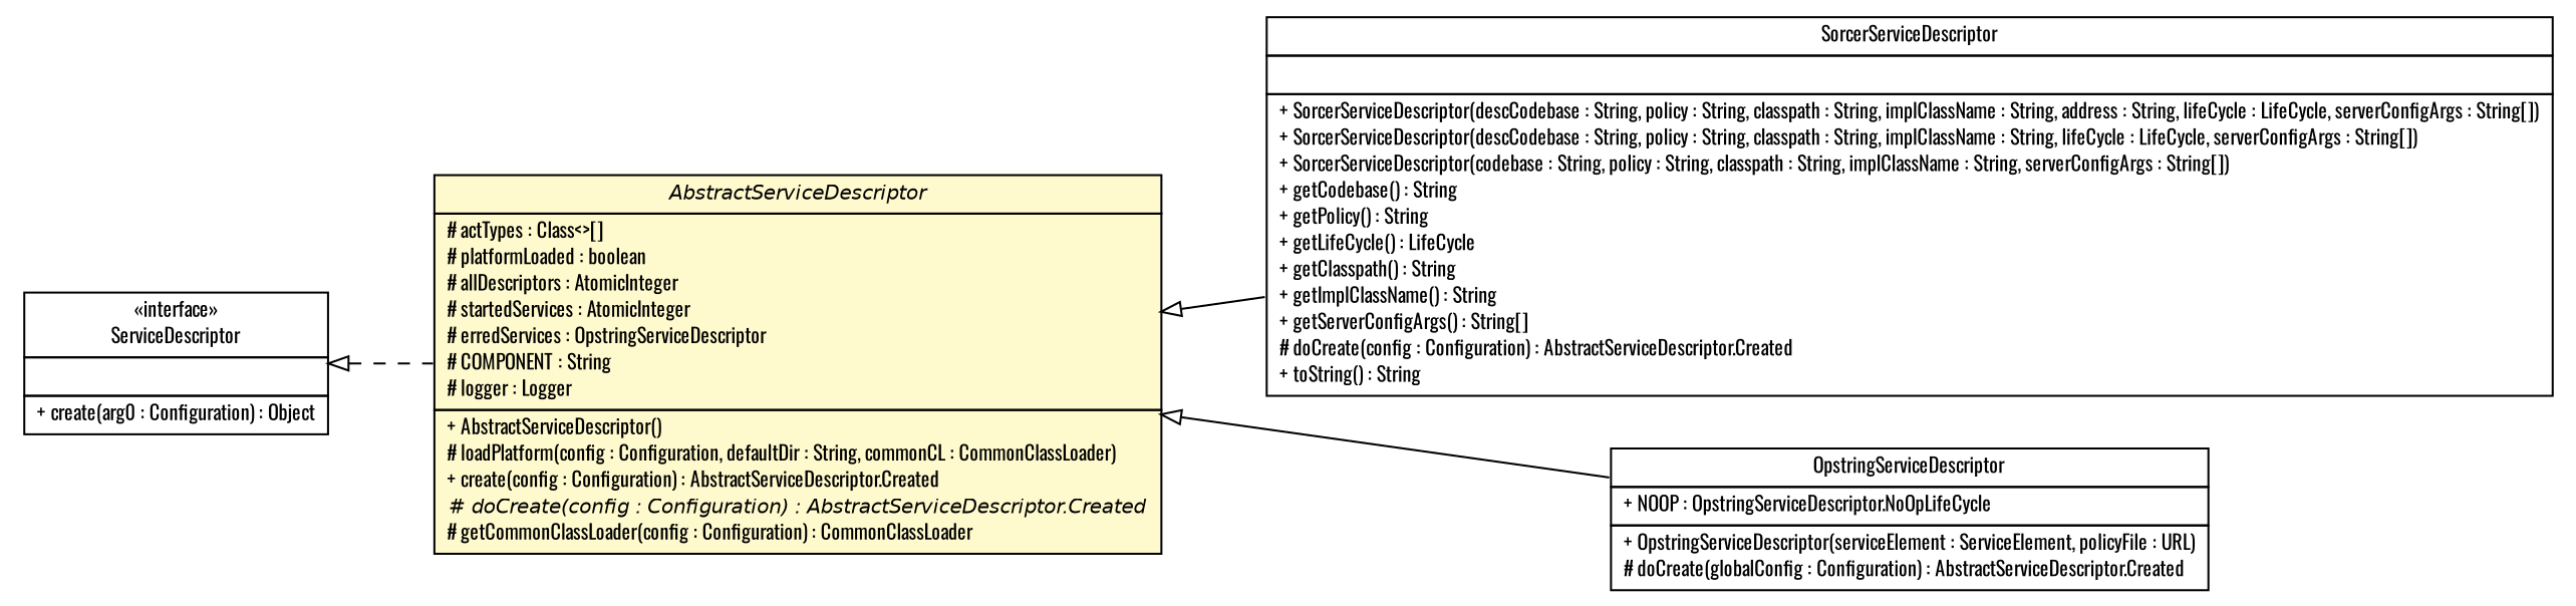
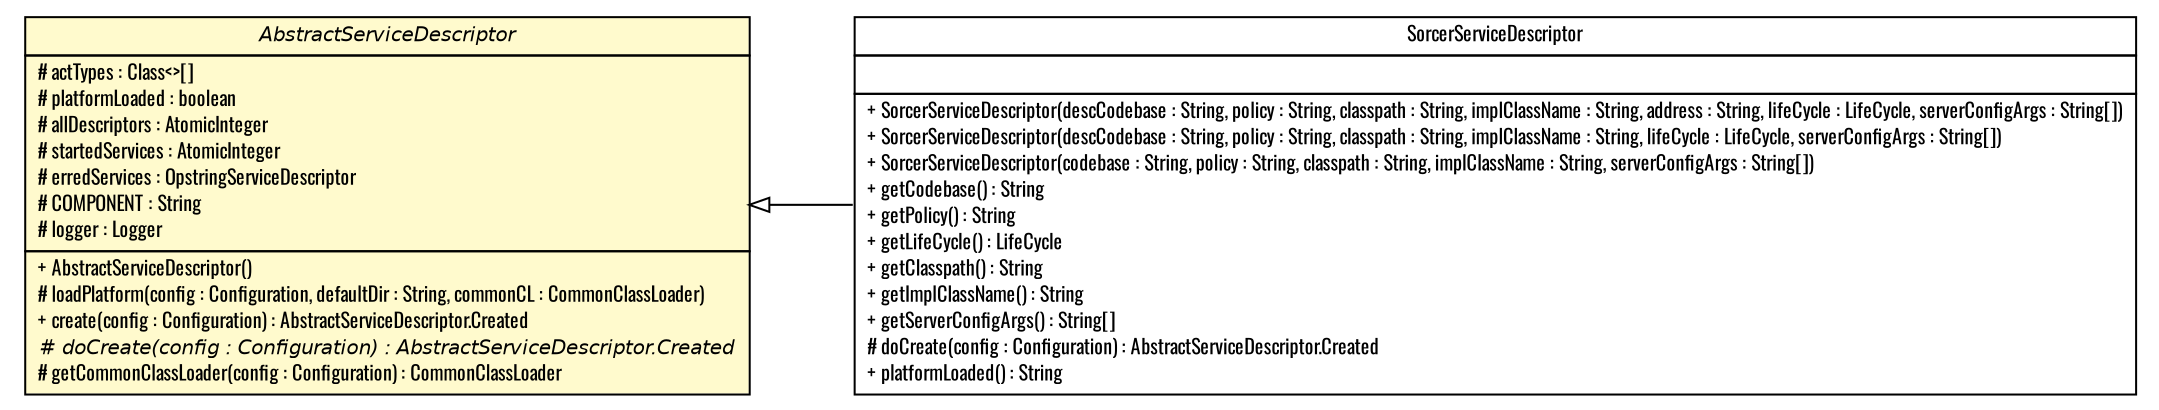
  digraph {
    fontname=Oswald
    nodesep=0.25
    rankdir=LR
    ranksep=0.5
    node [fontcolor=black fontname=Oswald fontsize=10.0 shape=plaintext]
    edge [arrowtail=empty dir=back fontname=Oswald fontsize=10 headport=p labelfontname=Helvetica labelfontsize=10 tailport=p]
    n1 [label=<<table title="sorcer.provider.boot.AbstractServiceDescriptor" border="0" cellborder="1" cellspacing="0" cellpadding="2" port="p" bgcolor="lemonChiffon" href="./AbstractServiceDescriptor.html"> 		<tr><td><table border="0" cellspacing="0" cellpadding="1"> <tr><td align="center" balign="center"><font face="Helvetica-Oblique"> AbstractServiceDescriptor </font></td></tr> 		</table></td></tr> 		<tr><td><table border="0" cellspacing="0" cellpadding="1"> <tr><td align="left" balign="left"> # actTypes : Class&lt;&gt;[] </td></tr> <tr><td align="left" balign="left"> # platformLoaded : boolean </td></tr> <tr><td align="left" balign="left"> # allDescriptors : AtomicInteger </td></tr> <tr><td align="left" balign="left"> # startedServices : AtomicInteger </td></tr> <tr><td align="left" balign="left"> # erredServices : OpstringServiceDescriptor </td></tr> <tr><td align="left" balign="left"> # COMPONENT : String </td></tr> <tr><td align="left" balign="left"> # logger : Logger </td></tr> 		</table></td></tr> 		<tr><td><table border="0" cellspacing="0" cellpadding="1"> <tr><td align="left" balign="left"> + AbstractServiceDescriptor() </td></tr> <tr><td align="left" balign="left"> # loadPlatform(config : Configuration, defaultDir : String, commonCL : CommonClassLoader) </td></tr> <tr><td align="left" balign="left"> + create(config : Configuration) : AbstractServiceDescriptor.Created </td></tr> <tr><td align="left" balign="left"><font face="Helvetica-Oblique" point-size="10.0"> # doCreate(config : Configuration) : AbstractServiceDescriptor.Created </font></td></tr> <tr><td align="left" balign="left"> # getCommonClassLoader(config : Configuration) : CommonClassLoader </td></tr> 		</table></td></tr> 		</table>>]
-   n2 [label=<<table title="sorcer.provider.boot.SorcerServiceDescriptor" border="0" cellborder="1" cellspacing="0" cellpadding="2" port="p" href="./SorcerServiceDescriptor.html"> 		<tr><td><table border="0" cellspacing="0" cellpadding="1"> <tr><td align="center" balign="center"> SorcerServiceDescriptor </td></tr> 		</table></td></tr> 		<tr><td><table border="0" cellspacing="0" cellpadding="1"> <tr><td align="left" balign="left">  </td></tr> 		</table></td></tr> 		<tr><td><table border="0" cellspacing="0" cellpadding="1"> <tr><td align="left" balign="left"> + SorcerServiceDescriptor(descCodebase : String, policy : String, classpath : String, implClassName : String, address : String, lifeCycle : LifeCycle, serverConfigArgs : String[]) </td></tr> <tr><td align="left" balign="left"> + SorcerServiceDescriptor(descCodebase : String, policy : String, classpath : String, implClassName : String, lifeCycle : LifeCycle, serverConfigArgs : String[]) </td></tr> <tr><td align="left" balign="left"> + SorcerServiceDescriptor(codebase : String, policy : String, classpath : String, implClassName : String, serverConfigArgs : String[]) </td></tr> <tr><td align="left" balign="left"> + getCodebase() : String </td></tr> <tr><td align="left" balign="left"> + getPolicy() : String </td></tr> <tr><td align="left" balign="left"> + getLifeCycle() : LifeCycle </td></tr> <tr><td align="left" balign="left"> + getClasspath() : String </td></tr> <tr><td align="left" balign="left"> + getImplClassName() : String </td></tr> <tr><td align="left" balign="left"> + getServerConfigArgs() : String[] </td></tr> <tr><td align="left" balign="left"> # doCreate(config : Configuration) : AbstractServiceDescriptor.Created </td></tr> <tr><td align="left" balign="left"> + toString() : String </td></tr> 		</table></td></tr> 		</table>>]
-   n3 [label=<<table title="sorcer.boot.OpstringServiceDescriptor" border="0" cellborder="1" cellspacing="0" cellpadding="2" port="p" href="../../boot/OpstringServiceDescriptor.html"> 		<tr><td><table border="0" cellspacing="0" cellpadding="1"> <tr><td align="center" balign="center"> OpstringServiceDescriptor </td></tr> 		</table></td></tr> 		<tr><td><table border="0" cellspacing="0" cellpadding="1"> <tr><td align="left" balign="left"> + NOOP : OpstringServiceDescriptor.NoOpLifeCycle </td></tr> 		</table></td></tr> 		<tr><td><table border="0" cellspacing="0" cellpadding="1"> <tr><td align="left" balign="left"> + OpstringServiceDescriptor(serviceElement : ServiceElement, policyFile : URL) </td></tr> <tr><td align="left" balign="left"> # doCreate(globalConfig : Configuration) : AbstractServiceDescriptor.Created </td></tr> 		</table></td></tr> 		</table>>]
-   n4 [label=<<table title="com.sun.jini.start.ServiceDescriptor" border="0" cellborder="1" cellspacing="0" cellpadding="2" port="p" href="https://river.apache.org/doc/api/com/sun/jini/start/ServiceDescriptor.html"> 		<tr><td><table border="0" cellspacing="0" cellpadding="1"> <tr><td align="center" balign="center"> &#171;interface&#187; </td></tr> <tr><td align="center" balign="center"> ServiceDescriptor </td></tr> 		</table></td></tr> 		<tr><td><table border="0" cellspacing="0" cellpadding="1"> <tr><td align="left" balign="left">  </td></tr> 		</table></td></tr> 		<tr><td><table border="0" cellspacing="0" cellpadding="1"> <tr><td align="left" balign="left"> + create(arg0 : Configuration) : Object </td></tr> 		</table></td></tr> 		</table>>]
+   n2 [label=<<table title="sorcer.provider.boot.SorcerServiceDescriptor" border="0" cellborder="1" cellspacing="0" cellpadding="2" port="p" href="./SorcerServiceDescriptor.html"> 		<tr><td><table border="0" cellspacing="0" cellpadding="1"> <tr><td align="center" balign="center"> SorcerServiceDescriptor </td></tr> 		</table></td></tr> 		<tr><td><table border="0" cellspacing="0" cellpadding="1"> <tr><td align="left" balign="left">  </td></tr> 		</table></td></tr> 		<tr><td><table border="0" cellspacing="0" cellpadding="1"> <tr><td align="left" balign="left"> + SorcerServiceDescriptor(descCodebase : String, policy : String, classpath : String, implClassName : String, address : String, lifeCycle : LifeCycle, serverConfigArgs : String[]) </td></tr> <tr><td align="left" balign="left"> + SorcerServiceDescriptor(descCodebase : String, policy : String, classpath : String, implClassName : String, lifeCycle : LifeCycle, serverConfigArgs : String[]) </td></tr> <tr><td align="left" balign="left"> + SorcerServiceDescriptor(codebase : String, policy : String, classpath : String, implClassName : String, serverConfigArgs : String[]) </td></tr> <tr><td align="left" balign="left"> + getCodebase() : String </td></tr> <tr><td align="left" balign="left"> + getPolicy() : String </td></tr> <tr><td align="left" balign="left"> + getLifeCycle() : LifeCycle </td></tr> <tr><td align="left" balign="left"> + getClasspath() : String </td></tr> <tr><td align="left" balign="left"> + getImplClassName() : String </td></tr> <tr><td align="left" balign="left"> + getServerConfigArgs() : String[] </td></tr> <tr><td align="left" balign="left"> # doCreate(config : Configuration) : AbstractServiceDescriptor.Created </td></tr> <tr><td align="left" balign="left"> + platformLoaded() : String </td></tr> 		</table></td></tr> 		</table>>]
    n1 -> n2
-   n1 -> n3
-   n4 -> n1 [style=dashed]
  }
